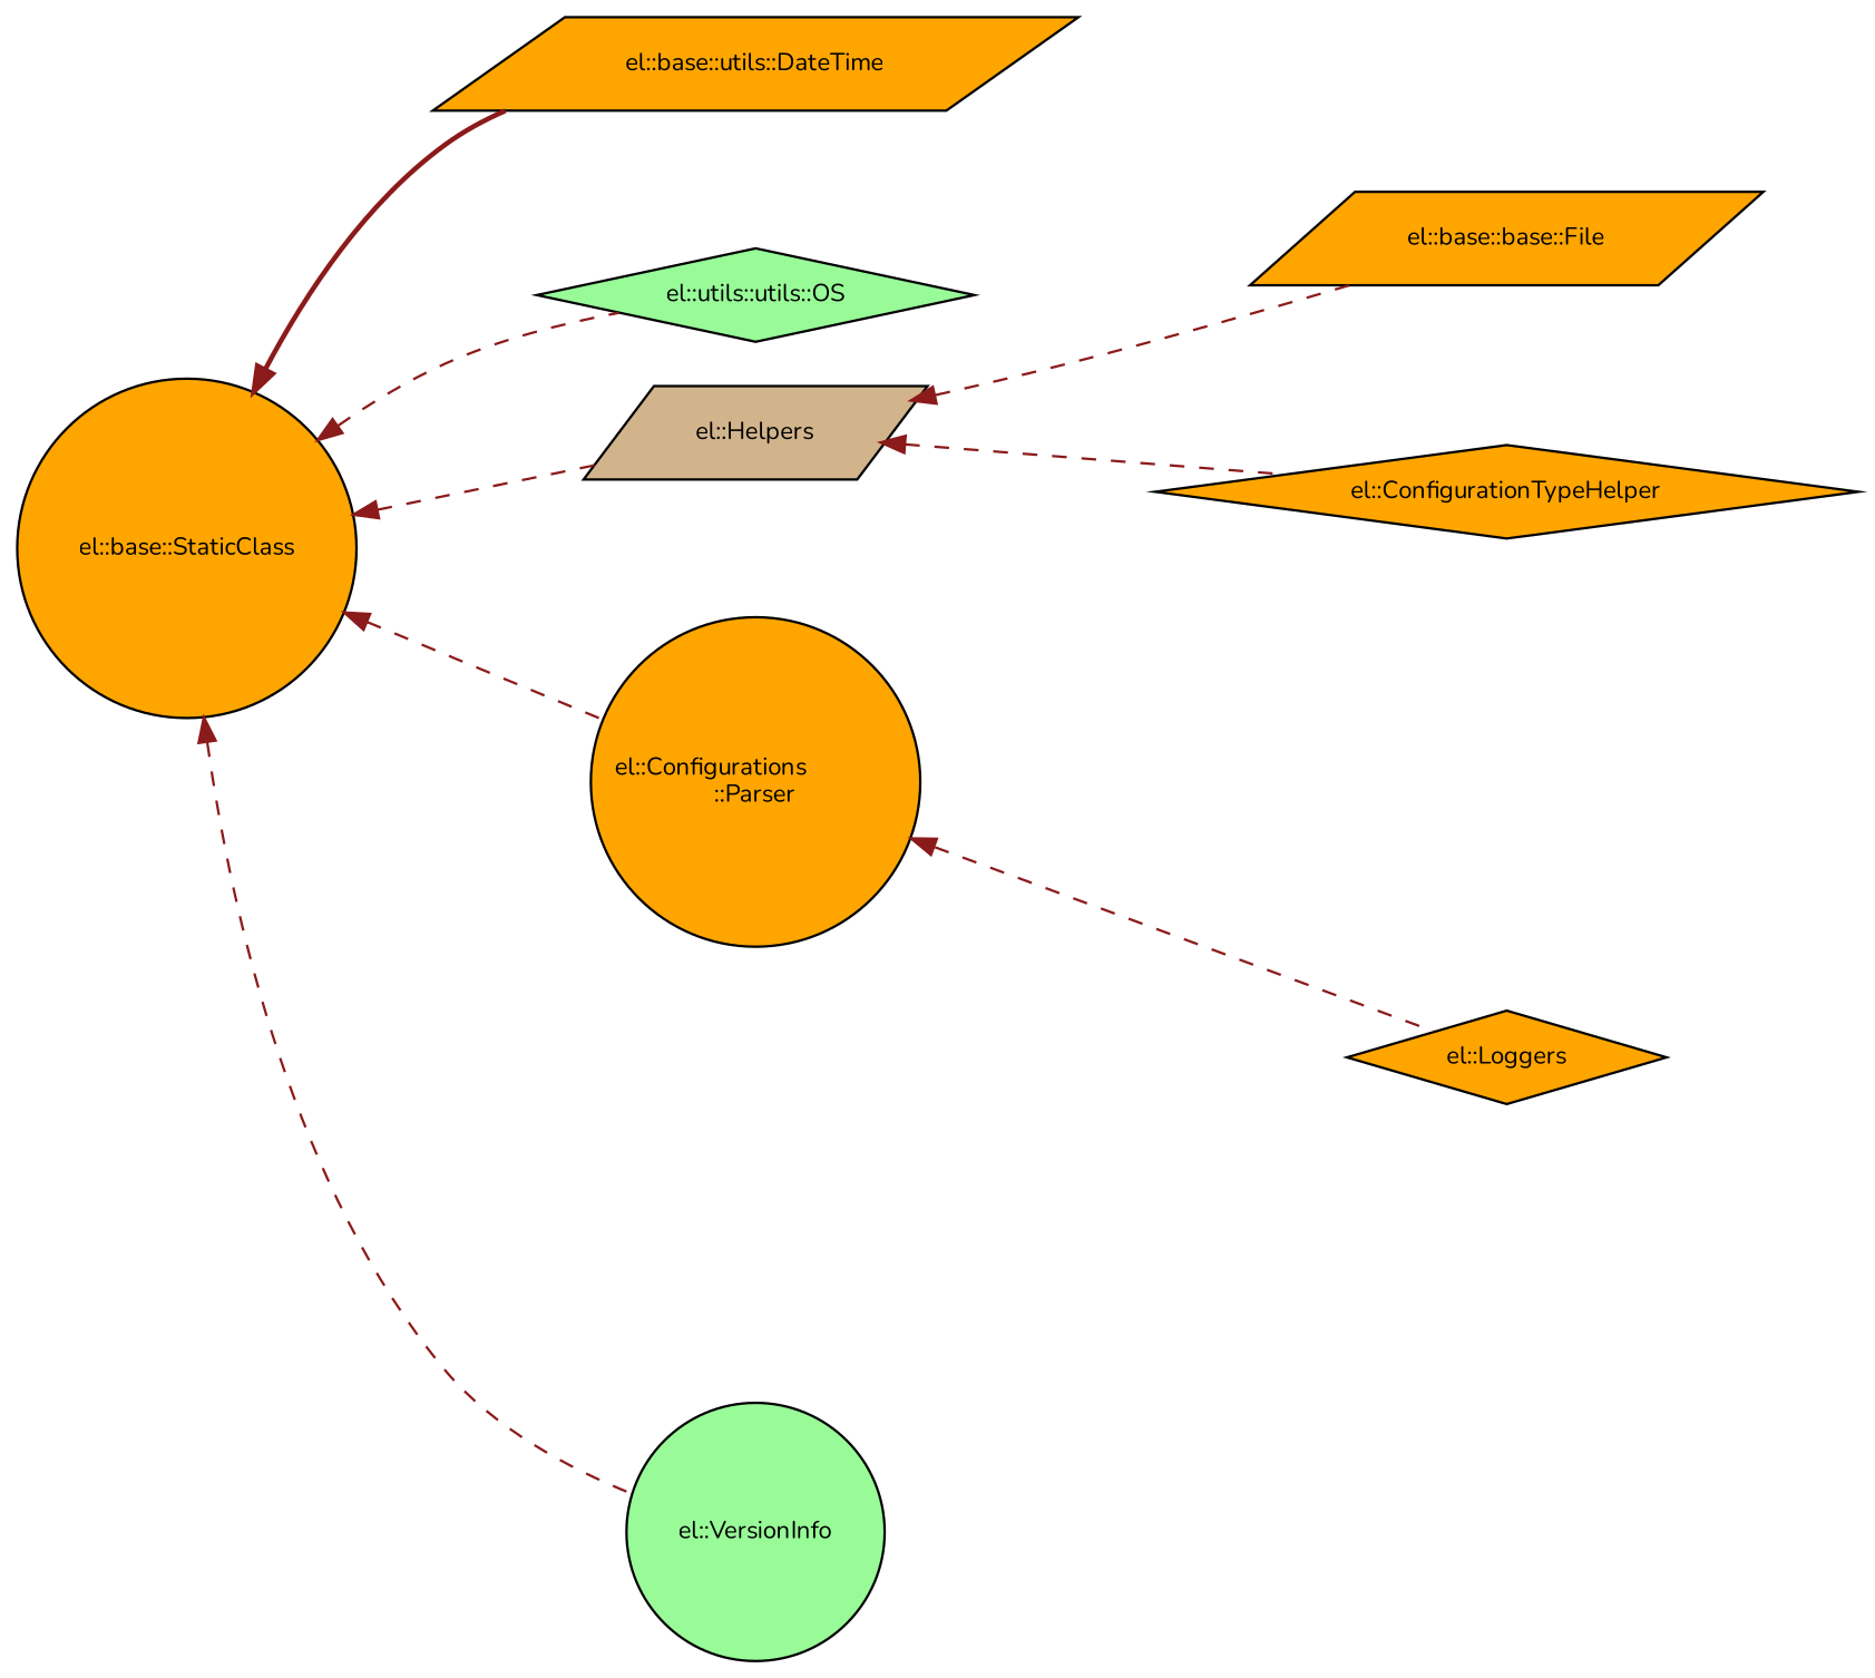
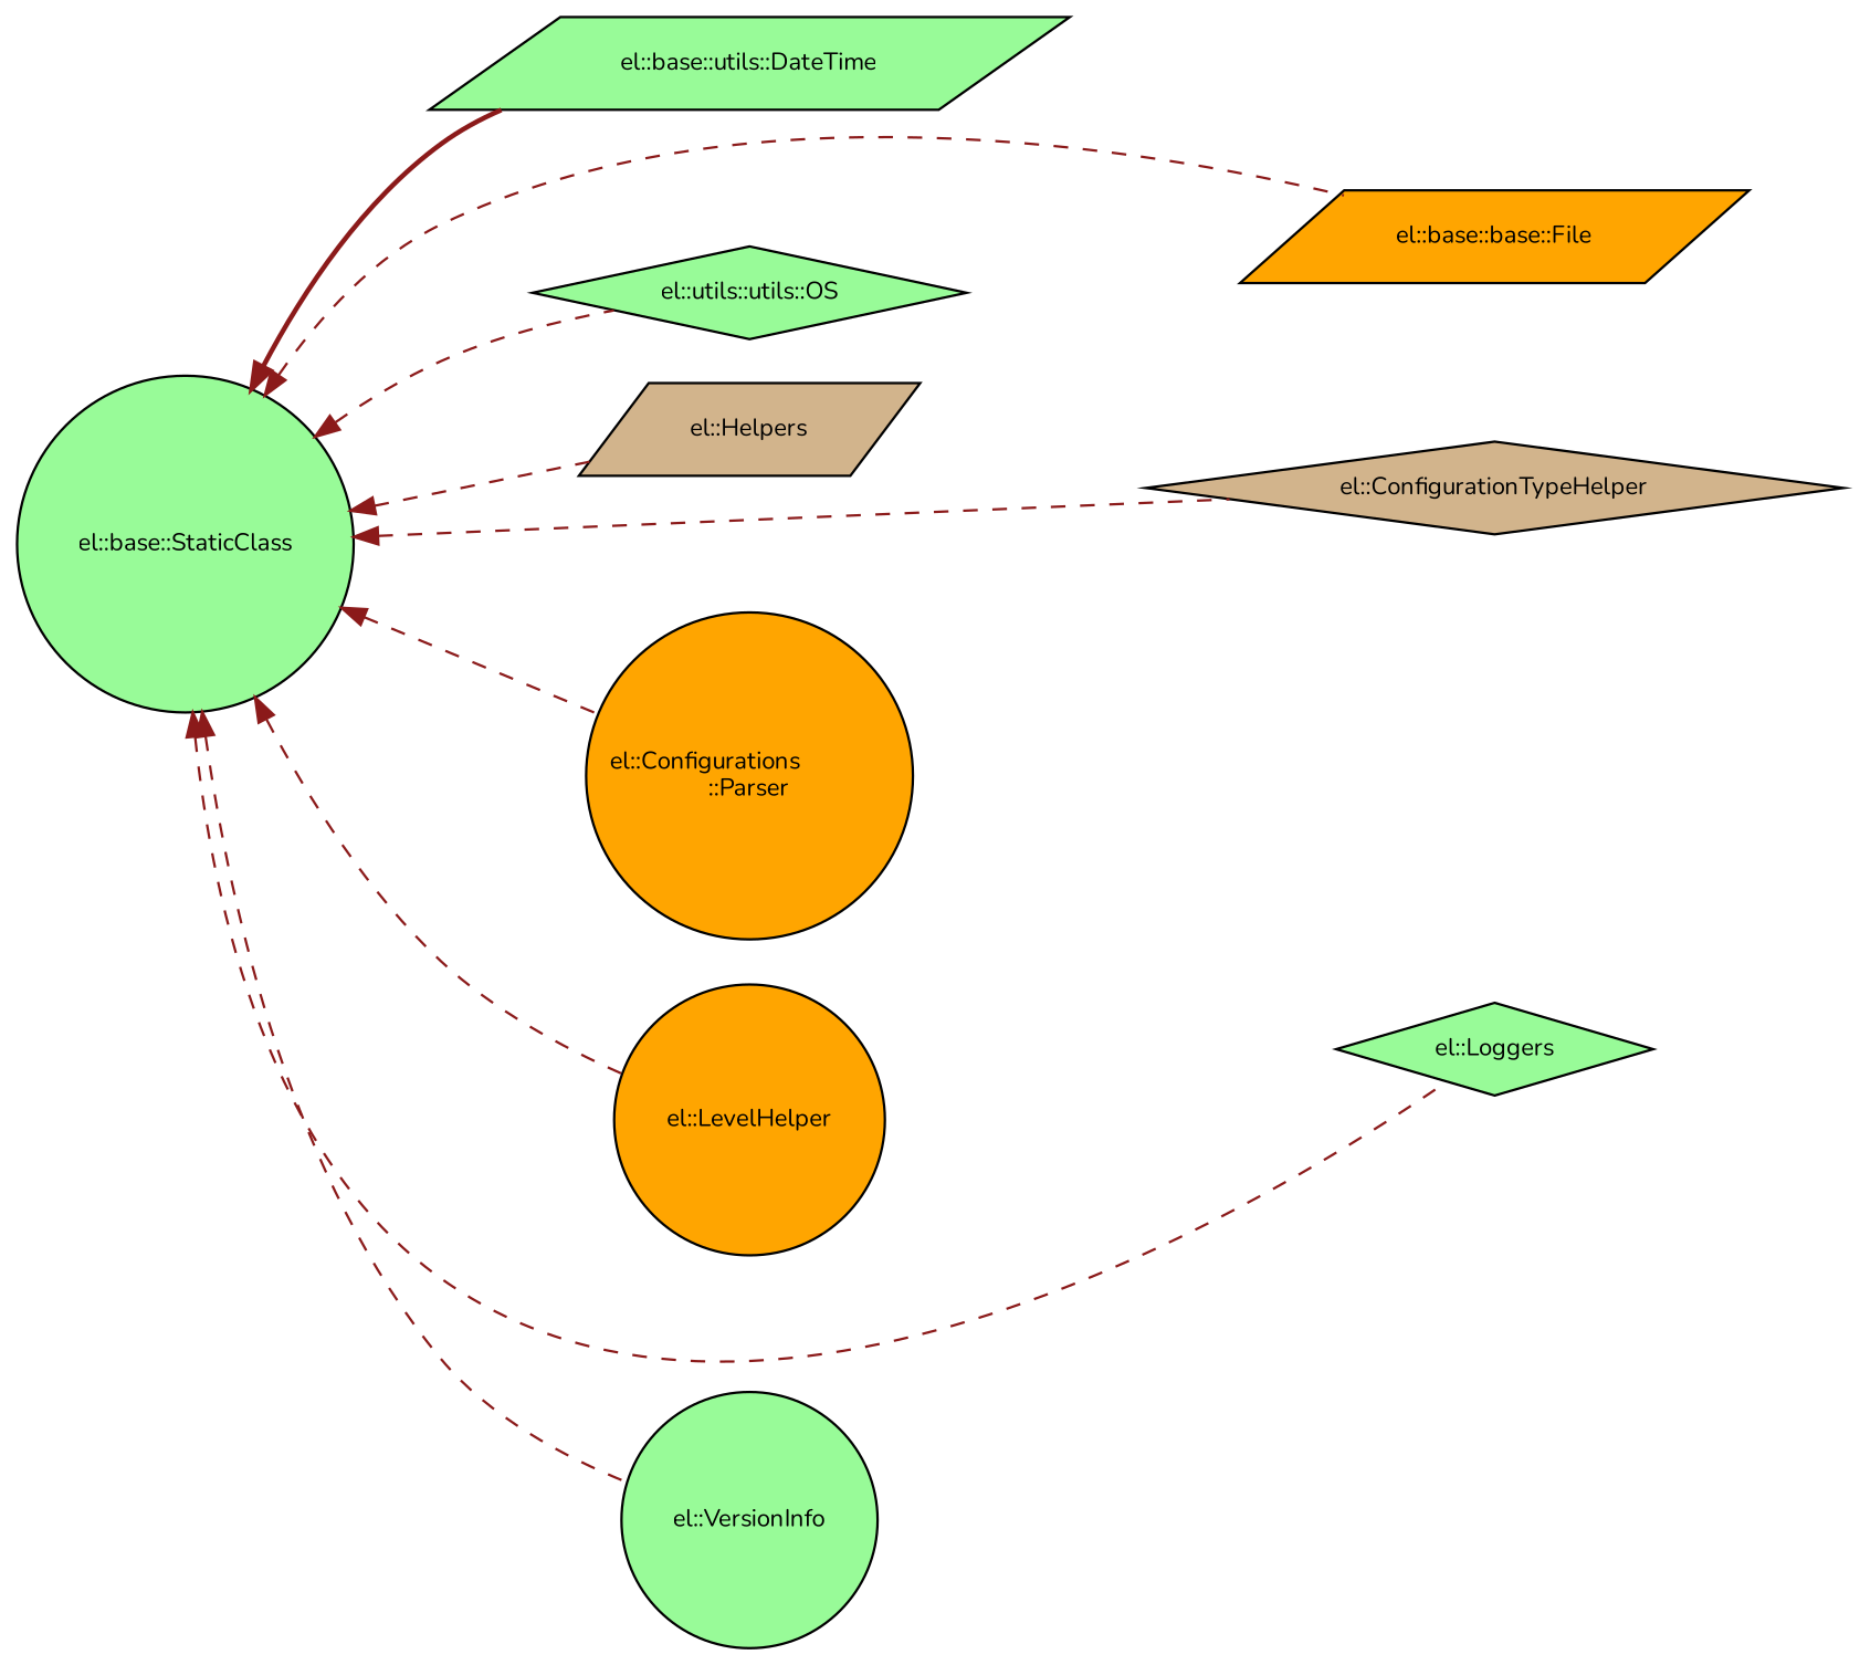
  digraph {
    fontname=Nunito
    rankdir=LR
    node [color=black fillcolor=palegreen fontname=Nunito fontsize=10 shape=circle style=filled]
    edge [color=firebrick4 dir=back fontname=Nunito fontsize=10 labelfontname=Helvetica labelfontsize=10 style=dashed]
-   n1 [fillcolor=orange fontcolor=black height=0.2 label="el::base::StaticClass" width=0.4]
-   n2 [fillcolor=orange height=0.2 label="el::base::utils::DateTime" shape=parallelogram width=0.4]
+   n1 [fontcolor=black height=0.2 label="el::base::StaticClass" width=0.4]
+   n2 [height=0.2 label="el::base::utils::DateTime" shape=parallelogram width=0.4]
    n3 [fillcolor=orange height=0.2 label="el::base::base::File" shape=parallelogram width=0.4]
    n4 [height=0.2 label="el::utils::utils::OS" shape=diamond width=0.4]
    n5 [fillcolor=orange height=0.2 label="el::Configurations\l::Parser" width=0.4]
-   n6 [fillcolor=orange height=0.2 label="el::ConfigurationTypeHelper" shape=diamond width=0.4]
+   n6 [fillcolor=tan height=0.2 label="el::ConfigurationTypeHelper" shape=diamond width=0.4]
    n7 [fillcolor=tan height=0.2 label="el::Helpers" shape=parallelogram width=0.4]
-   n9 [fillcolor=orange height=0.2 label="el::Loggers" shape=diamond width=0.4]
+   n8 [fillcolor=orange height=0.2 label="el::LevelHelper" width=0.4]
+   n9 [height=0.2 label="el::Loggers" shape=diamond width=0.4]
    n10 [height=0.2 label="el::VersionInfo" width=0.4]
    n1 -> n2 [style=bold]
-   n7 -> n3
+   n1 -> n3
    n1 -> n4
    n1 -> n5
-   n7 -> n6
+   n1 -> n6
    n1 -> n7
-   n5 -> n9
+   n1 -> n8
+   n1 -> n9
    n1 -> n10
  }
